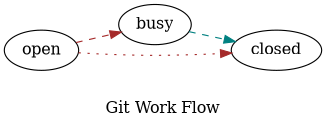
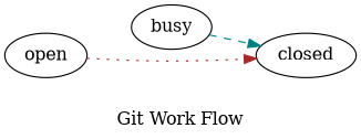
  digraph {
    label="Git Work Flow"
    rankdir=LR
    edge [color=brown style=dashed]
    open
    busy
    closed
-   open -> busy
    open -> closed [style=dotted]
    busy -> closed [color=teal]
  }
